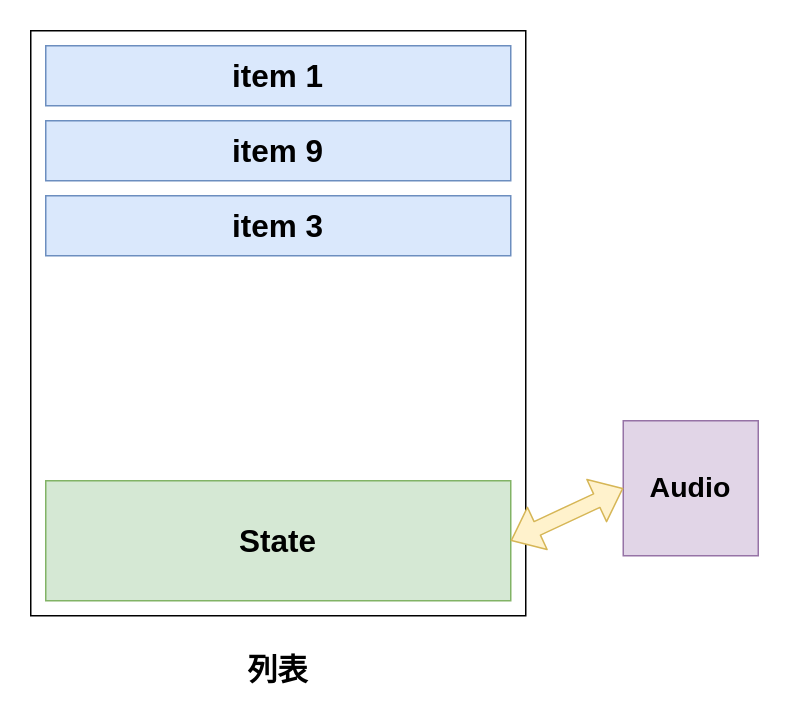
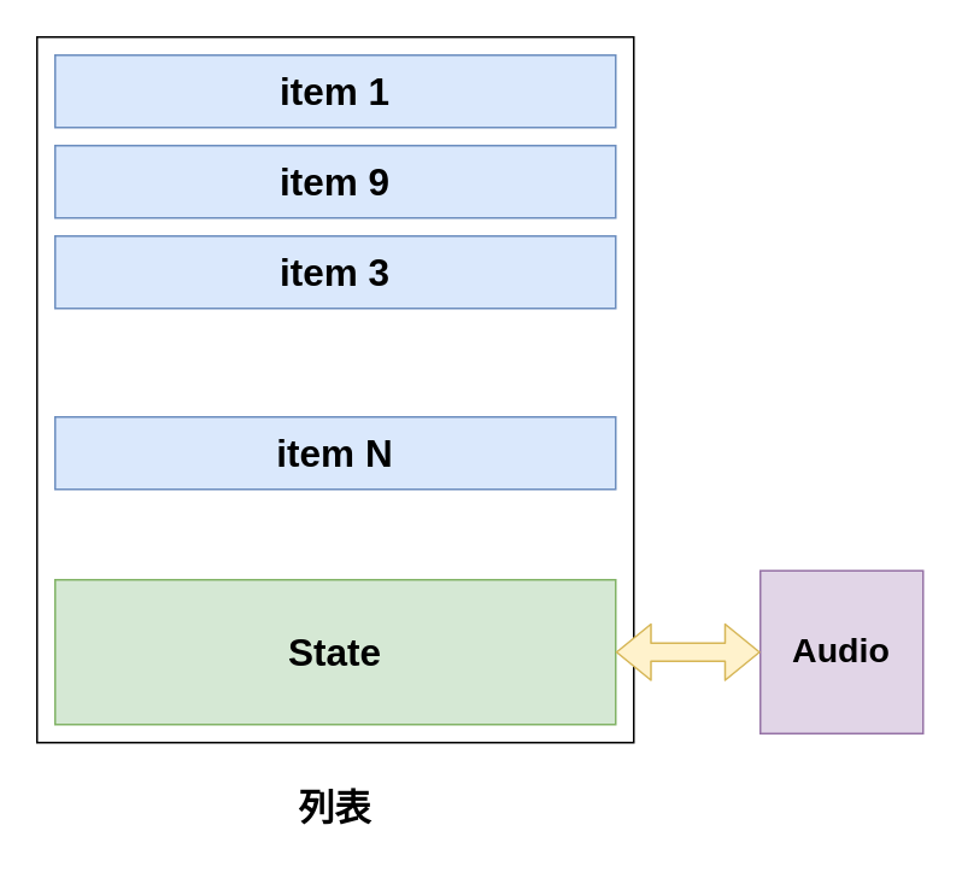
  <mxCell id="0" />
  <mxCell id="1" parent="0" />
  <mxCell id="2" value="" style="rounded=0;whiteSpace=wrap;html=1;" vertex="1" parent="1"><mxGeometry x="20" y="20" width="330" height="390" as="geometry" /></mxCell>
  <mxCell id="3" value="&lt;font style=&quot;font-size: 21px&quot;&gt;&lt;b&gt;item 1&lt;/b&gt;&lt;/font&gt;" style="rounded=0;whiteSpace=wrap;html=1;fillColor=#dae8fc;strokeColor=#6c8ebf;" vertex="1" parent="1"><mxGeometry x="30" y="30" width="310" height="40" as="geometry" /></mxCell>
  <mxCell id="4" value="&lt;font style=&quot;font-size: 21px&quot;&gt;&lt;b&gt;item 9&lt;/b&gt;&lt;/font&gt;" style="rounded=0;whiteSpace=wrap;html=1;fillColor=#dae8fc;strokeColor=#6c8ebf;" vertex="1" parent="1"><mxGeometry x="30" y="80" width="310" height="40" as="geometry" /></mxCell>
+ <mxCell id="5" value="&lt;font style=&quot;font-size: 21px&quot;&gt;&lt;b&gt;item N&lt;/b&gt;&lt;/font&gt;" style="rounded=0;whiteSpace=wrap;html=1;fillColor=#dae8fc;strokeColor=#6c8ebf;" vertex="1" parent="1"><mxGeometry x="30" y="230" width="310" height="40" as="geometry" /></mxCell>
  <mxCell id="6" value="&lt;b&gt;&lt;font style=&quot;font-size: 21px&quot;&gt;State&lt;/font&gt;&lt;/b&gt;" style="rounded=0;whiteSpace=wrap;html=1;fillColor=#d5e8d4;strokeColor=#82b366;" vertex="1" parent="1"><mxGeometry x="30" y="320" width="310" height="80" as="geometry" /></mxCell>
  <mxCell id="7" value="&lt;font style=&quot;font-size: 21px&quot;&gt;&lt;b&gt;item 3&lt;/b&gt;&lt;/font&gt;" style="rounded=0;whiteSpace=wrap;html=1;fillColor=#dae8fc;strokeColor=#6c8ebf;" vertex="1" parent="1"><mxGeometry x="30" y="130" width="310" height="40" as="geometry" /></mxCell>
  <mxCell id="8" value="&lt;b&gt;&lt;font style=&quot;font-size: 20px&quot;&gt;列表&lt;/font&gt;&lt;/b&gt;" style="text;html=1;strokeColor=none;fillColor=none;align=center;verticalAlign=middle;whiteSpace=wrap;rounded=0;" vertex="1" parent="1"><mxGeometry x="135" y="430" width="100" height="30" as="geometry" /></mxCell>
- <mxCell id="9" value="&lt;font style=&quot;font-size: 19px&quot;&gt;&lt;b&gt;Audio&lt;/b&gt;&lt;/font&gt;" style="whiteSpace=wrap;html=1;aspect=fixed;fillColor=#e1d5e7;strokeColor=#9673a6;" vertex="1" parent="1"><mxGeometry x="415" y="280" width="90" height="90" as="geometry" /></mxCell>
+ <mxCell id="9" value="&lt;font style=&quot;font-size: 19px&quot;&gt;&lt;b&gt;Audio&lt;/b&gt;&lt;/font&gt;" style="whiteSpace=wrap;html=1;aspect=fixed;fillColor=#e1d5e7;strokeColor=#9673a6;" vertex="1" parent="1"><mxGeometry x="420" y="315" width="90" height="90" as="geometry" /></mxCell>
  <mxCell id="10" value="" style="shape=flexArrow;endArrow=classic;startArrow=classic;html=1;exitX=1;exitY=0.5;exitDx=0;exitDy=0;entryX=0;entryY=0.5;entryDx=0;entryDy=0;fillColor=#fff2cc;strokeColor=#d6b656;" edge="1" parent="1" source="6" target="9"><mxGeometry width="50" height="50" relative="1" as="geometry"><mxPoint x="360" y="380" as="sourcePoint" /><mxPoint x="410" y="330" as="targetPoint" /></mxGeometry></mxCell>
